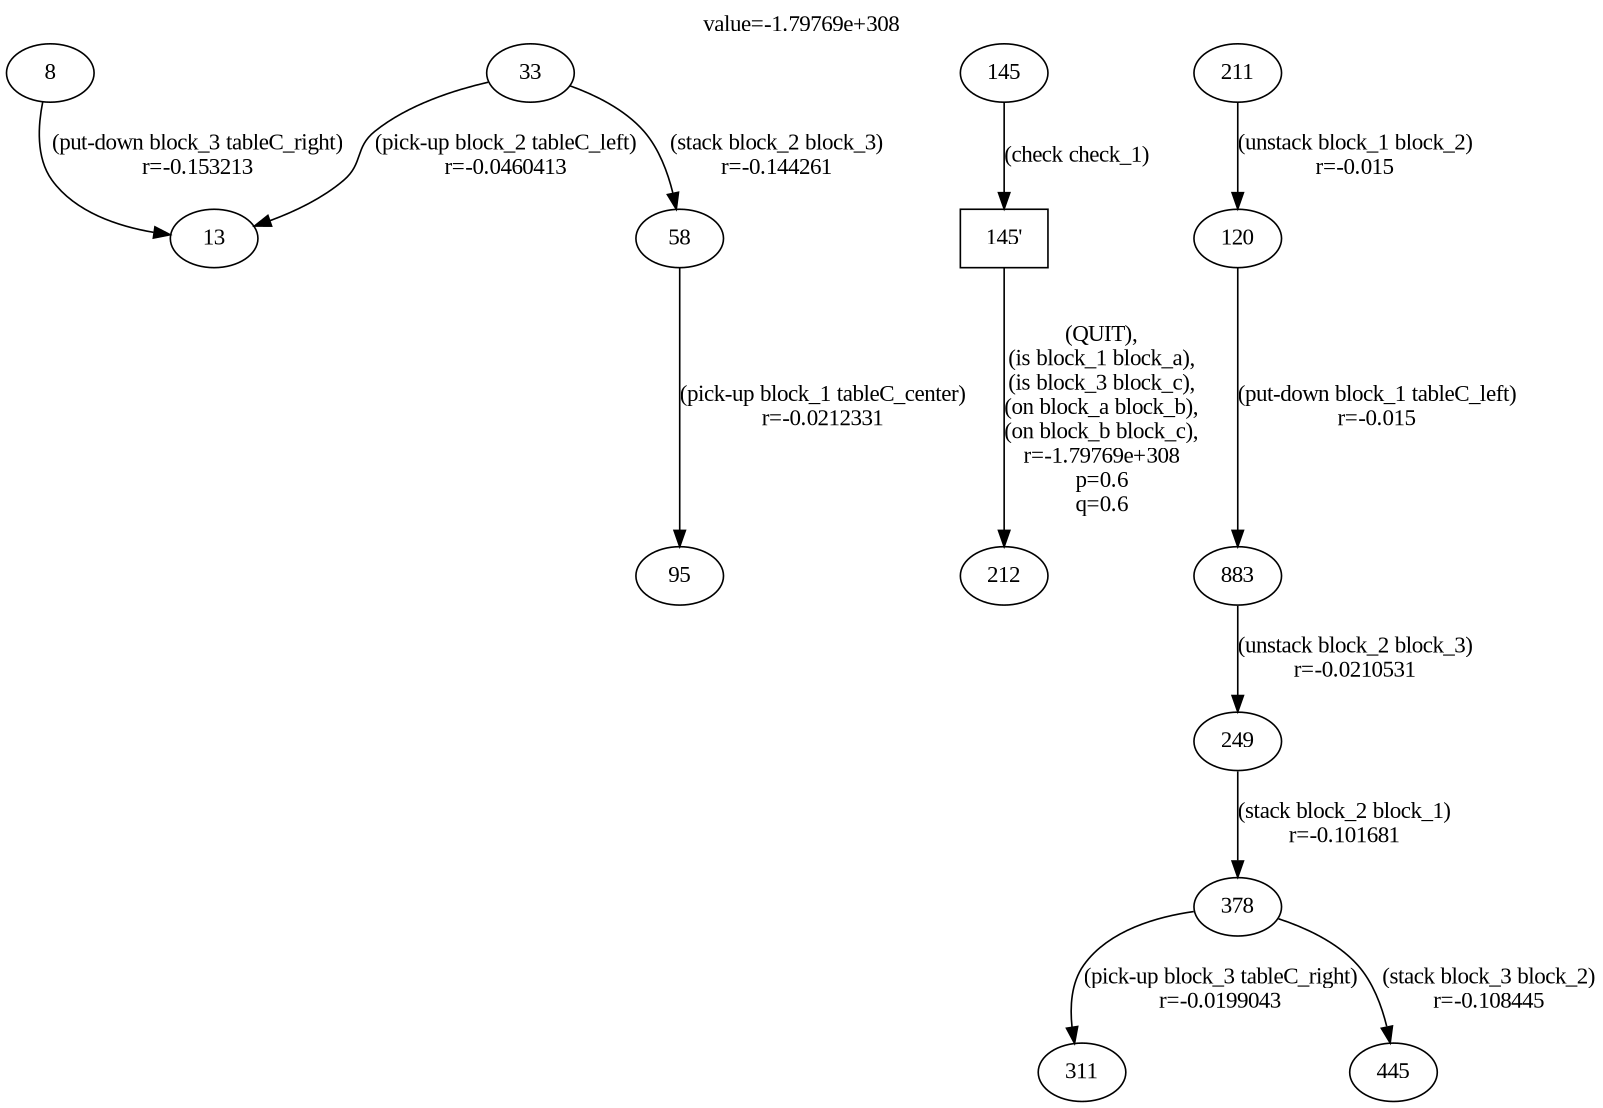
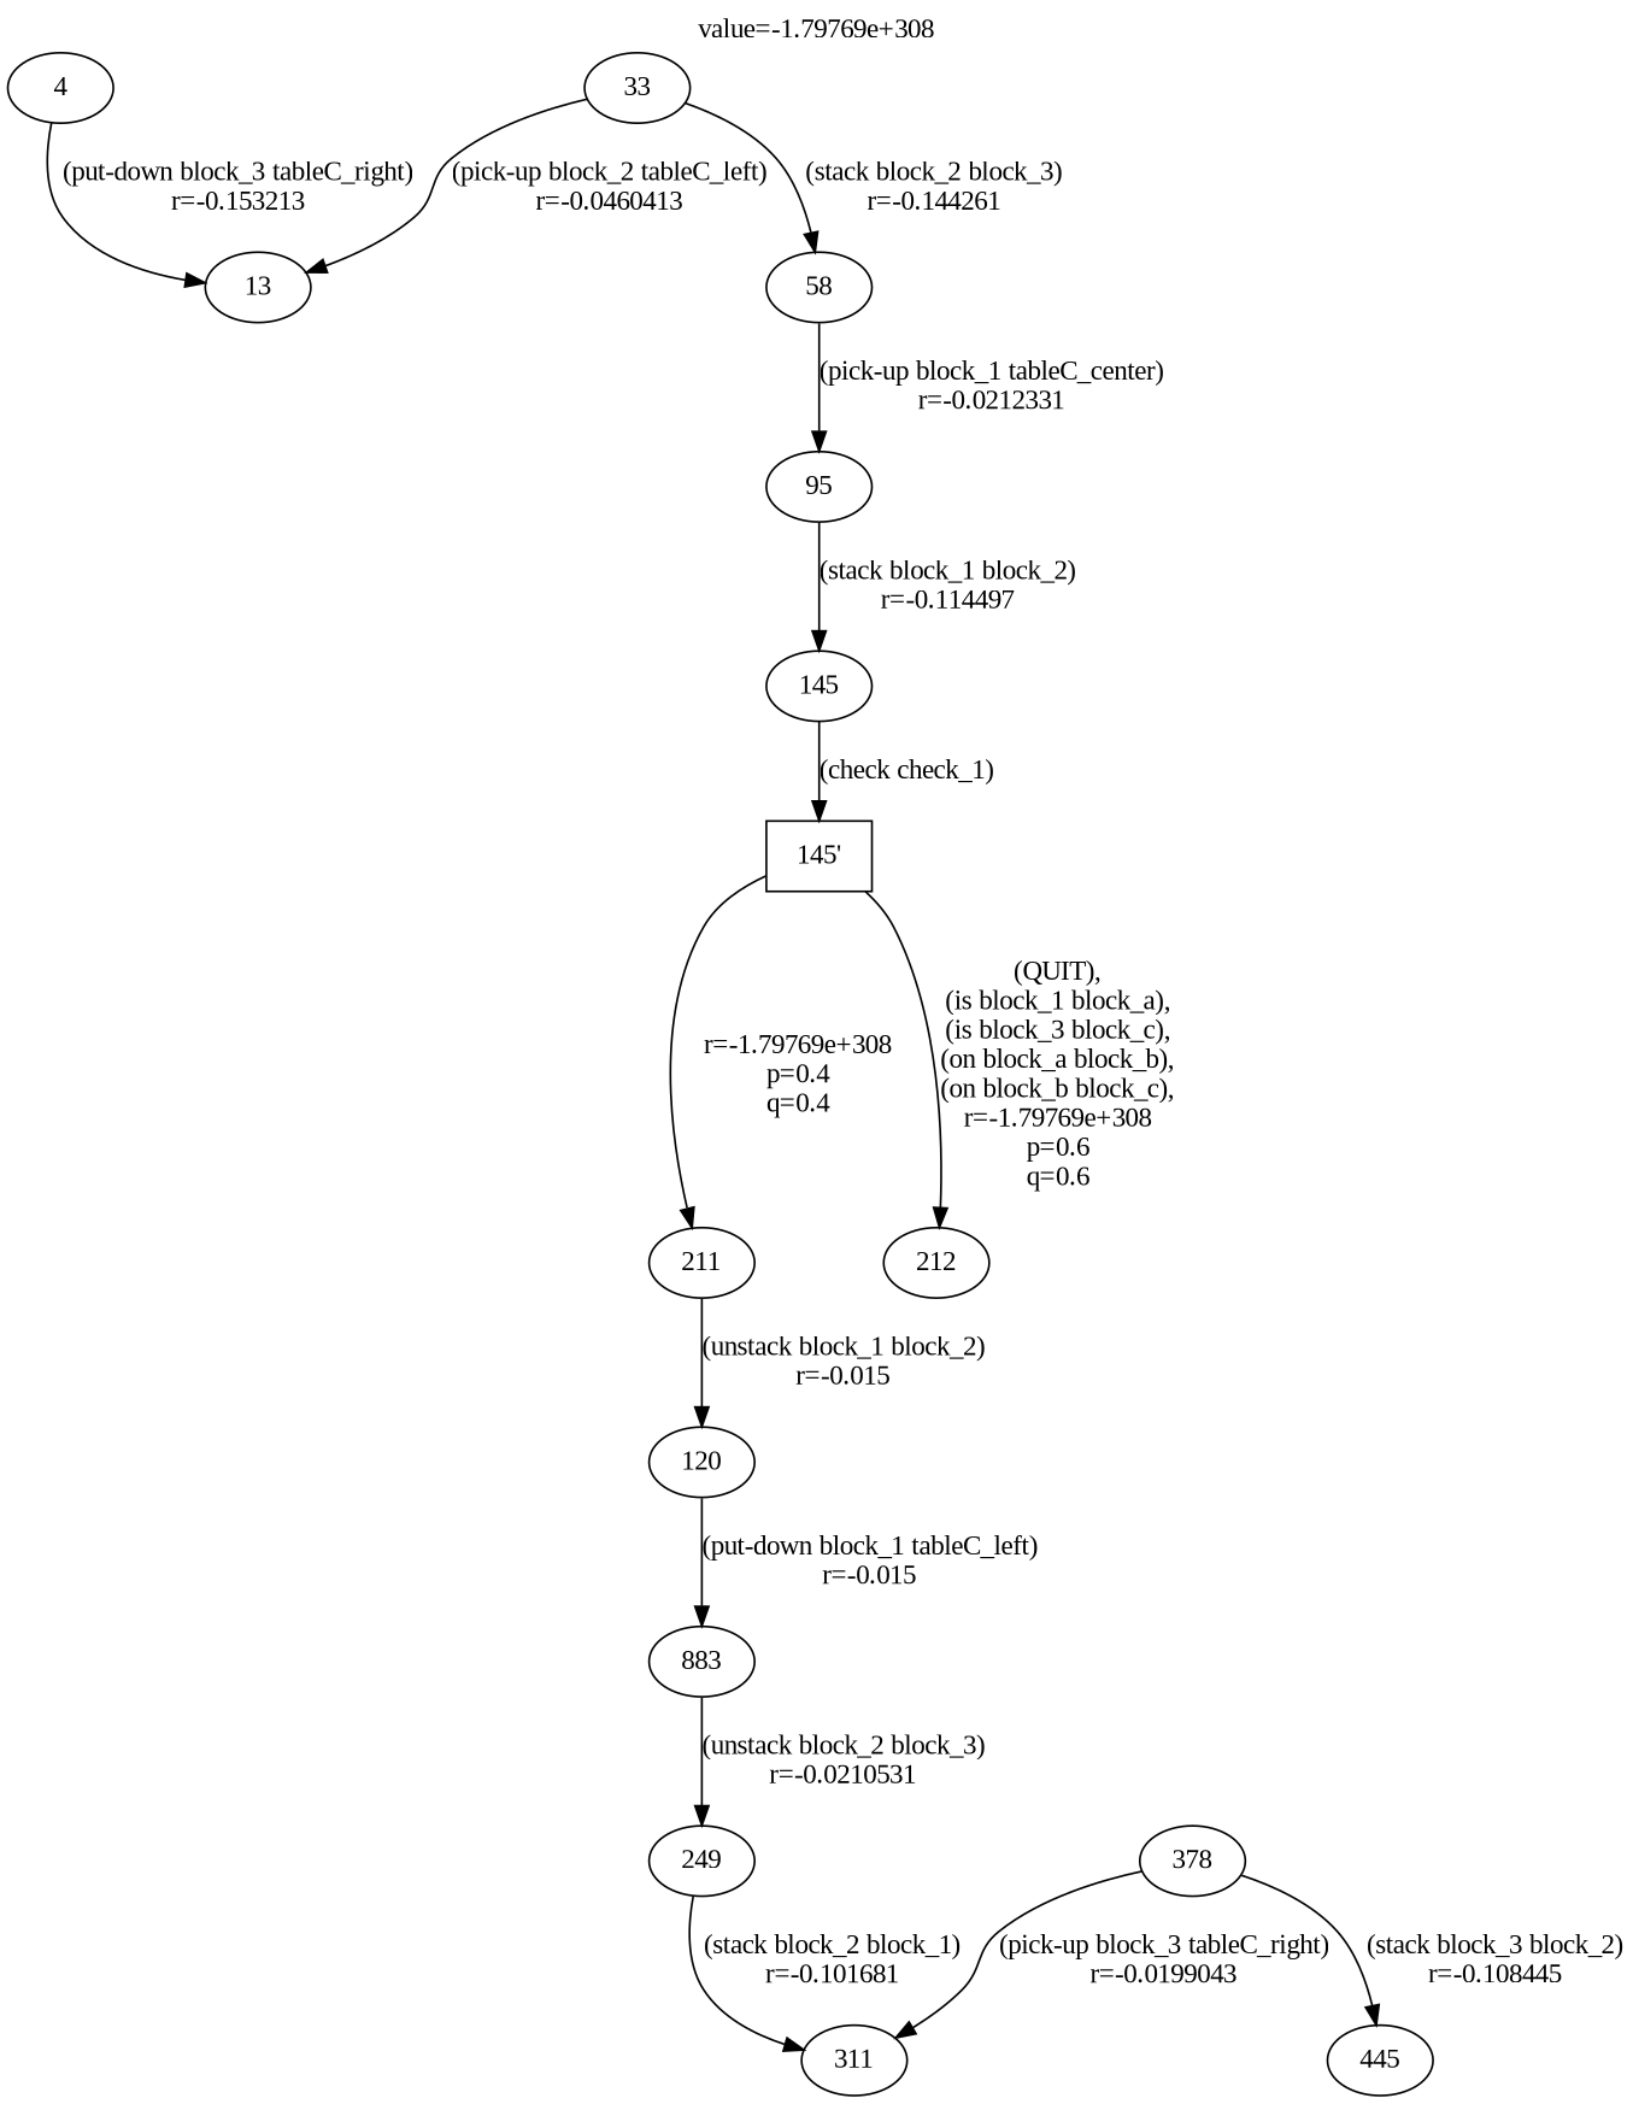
  digraph {
    fontname="Liberation Serif"
    label="value=-1.79769e+308"
    labelloc=top
    node [fontname="Liberation Serif"]
    edge [fontname="Liberation Serif"]
-   4 [label=8]
+   4
    13
    33
    58
    95
    145
    "145'" [shape=box]
    211
    212
    n10 [label=120]
    n11 [label=883]
    n12 [label=249]
    311
    378
    445
    4 -> 13 [label="(put-down block_3 tableC_right)\nr=-0.153213"]
    33 -> 13 [label="(pick-up block_2 tableC_left)\nr=-0.0460413"]
    33 -> 58 [label="(stack block_2 block_3)\nr=-0.144261"]
    58 -> 95 [label="(pick-up block_1 tableC_center)\nr=-0.0212331"]
+   95 -> 145 [label="(stack block_1 block_2)\nr=-0.114497"]
    145 -> "145'" [label="(check check_1)"]
+   "145'" -> 211 [label="\nr=-1.79769e+308\np=0.4\nq=0.4"]
    "145'" -> 212 [label="\n(QUIT),\n(is block_1 block_a),\n(is block_3 block_c),\n(on block_a block_b),\n(on block_b block_c),\nr=-1.79769e+308\np=0.6\nq=0.6"]
    211 -> n10 [label="(unstack block_1 block_2)\nr=-0.015"]
    n10 -> n11 [label="(put-down block_1 tableC_left)\nr=-0.015"]
    n11 -> n12 [label="(unstack block_2 block_3)\nr=-0.0210531"]
-   n12 -> 378 [label="(stack block_2 block_1)\nr=-0.101681"]
+   n12 -> 311 [label="(stack block_2 block_1)\nr=-0.101681"]
    378 -> 311 [label="(pick-up block_3 tableC_right)\nr=-0.0199043"]
    378 -> 445 [label="(stack block_3 block_2)\nr=-0.108445"]
  }
